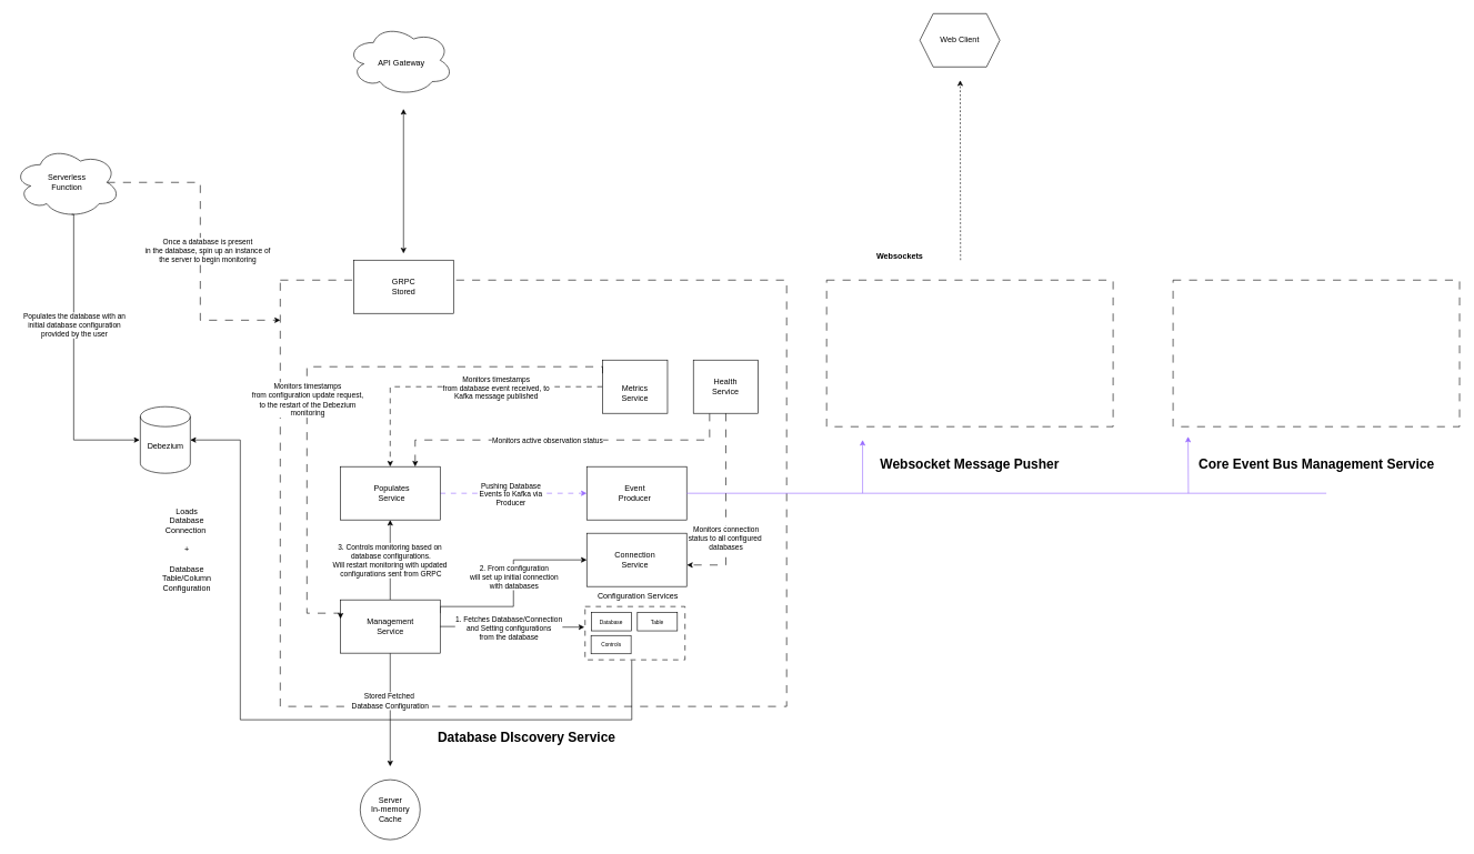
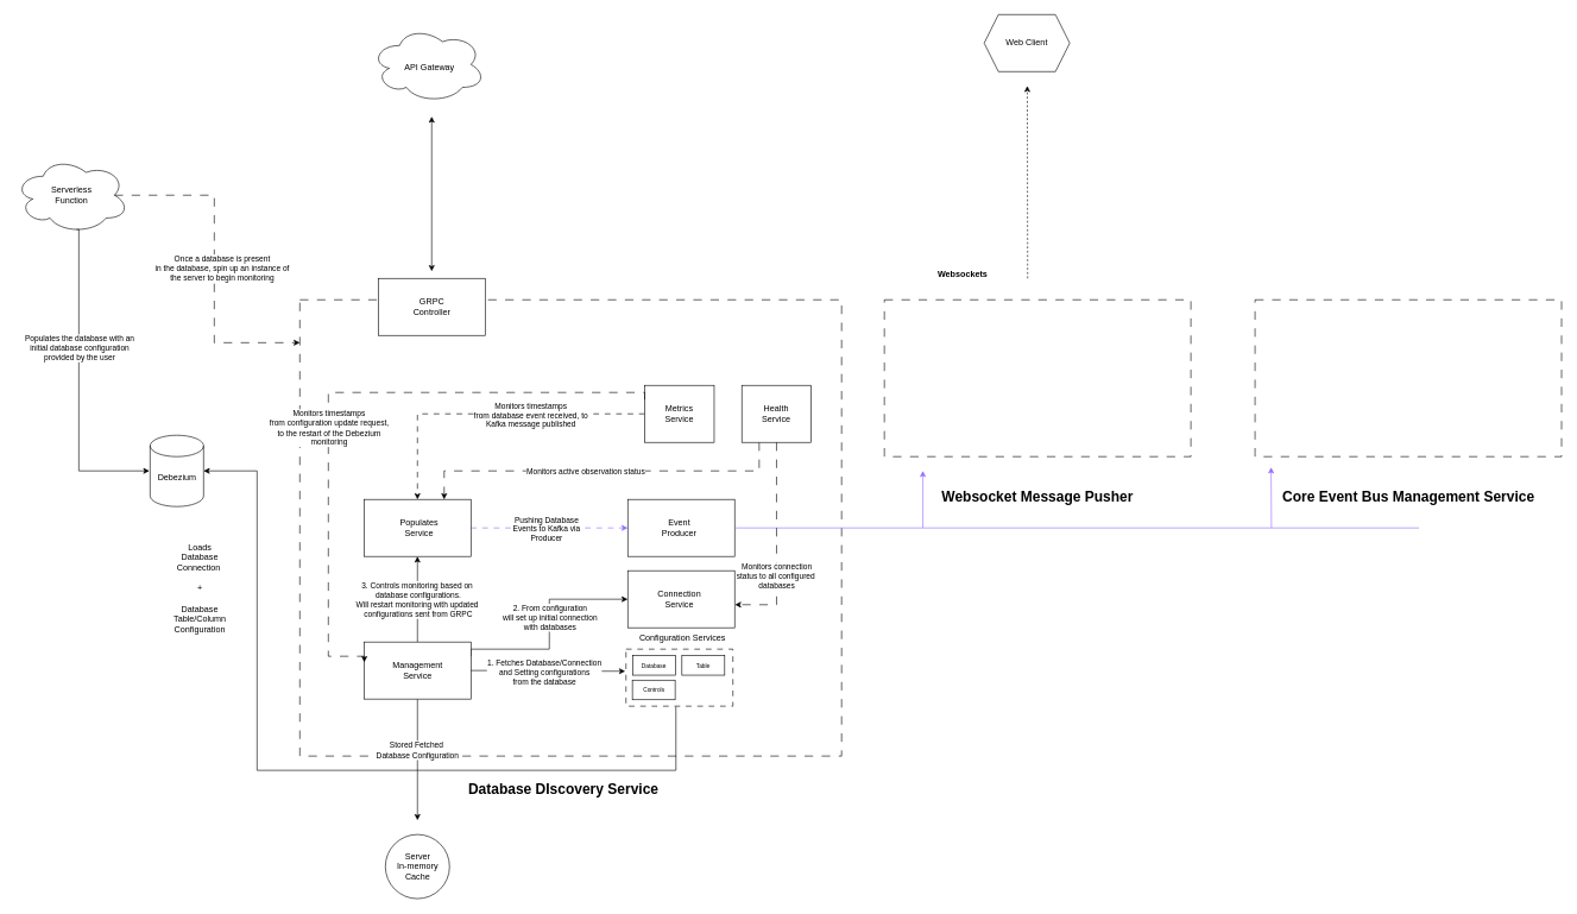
  <mxCell id="0" />
  <mxCell id="1" parent="0" />
  <mxCell id="2" value="" style="ellipse;shape=cloud;whiteSpace=wrap;html=1;" vertex="1" parent="1"><mxGeometry x="520" y="36.66" width="160" height="106.67" as="geometry" /></mxCell>
  <mxCell id="3" value="API Gateway" style="text;html=1;align=center;verticalAlign=middle;whiteSpace=wrap;rounded=0;" vertex="1" parent="1"><mxGeometry x="562" y="78.33" width="80" height="31.67" as="geometry" /></mxCell>
  <mxCell id="4" value="" style="group" vertex="1" connectable="0" parent="1"><mxGeometry x="210" y="610" width="75" height="100" as="geometry" /></mxCell>
  <mxCell id="5" value="" style="shape=cylinder3;whiteSpace=wrap;html=1;boundedLbl=1;backgroundOutline=1;size=15;" vertex="1" parent="4"><mxGeometry width="75" height="100" as="geometry" /></mxCell>
  <mxCell id="6" value="Debezium" style="text;html=1;align=center;verticalAlign=middle;whiteSpace=wrap;rounded=0;" vertex="1" parent="4"><mxGeometry x="8" y="45" width="60" height="30" as="geometry" /></mxCell>
  <mxCell id="7" value="" style="whiteSpace=wrap;html=1;fillColor=none;dashed=1;dashPattern=12 12;" vertex="1" parent="1"><mxGeometry x="420" y="420" width="760" height="640" as="geometry" /></mxCell>
  <mxCell id="8" value="" style="endArrow=classic;startArrow=classic;html=1;rounded=0;" edge="1" parent="1"><mxGeometry width="50" height="50" relative="1" as="geometry"><mxPoint x="605" y="380" as="sourcePoint" /><mxPoint x="605" y="163" as="targetPoint" /></mxGeometry></mxCell>
  <mxCell id="9" value="" style="endArrow=classic;html=1;rounded=0;dashed=1;" edge="1" parent="1"><mxGeometry width="50" height="50" relative="1" as="geometry"><mxPoint x="1441" y="390" as="sourcePoint" /><mxPoint x="1440.5" y="120" as="targetPoint" /></mxGeometry></mxCell>
  <mxCell id="10" value="&lt;b&gt;Websockets&lt;/b&gt;" style="text;html=1;align=center;verticalAlign=middle;whiteSpace=wrap;rounded=0;" vertex="1" parent="1"><mxGeometry x="1310" y="370" width="80" height="30" as="geometry" /></mxCell>
  <mxCell id="11" value="" style="whiteSpace=wrap;html=1;" vertex="1" parent="1"><mxGeometry x="530" y="390" width="150" height="80" as="geometry" /></mxCell>
  <mxCell id="12" style="edgeStyle=orthogonalEdgeStyle;rounded=0;orthogonalLoop=1;jettySize=auto;html=1;exitX=0.5;exitY=1;exitDx=0;exitDy=0;" edge="1" parent="1" source="18"><mxGeometry relative="1" as="geometry"><mxPoint x="585" y="1150" as="targetPoint" /></mxGeometry></mxCell>
  <mxCell id="13" value="Stored Fetched&amp;nbsp;&lt;div&gt;Database Configuration&lt;/div&gt;" style="edgeLabel;html=1;align=center;verticalAlign=middle;resizable=0;points=[];" vertex="1" connectable="0" parent="12"><mxGeometry x="-0.167" y="-1" relative="1" as="geometry"><mxPoint as="offset" /></mxGeometry></mxCell>
  <mxCell id="14" style="edgeStyle=orthogonalEdgeStyle;rounded=0;orthogonalLoop=1;jettySize=auto;html=1;exitX=0.5;exitY=0;exitDx=0;exitDy=0;entryX=0.5;entryY=1;entryDx=0;entryDy=0;" edge="1" parent="1" source="18" target="42"><mxGeometry relative="1" as="geometry" /></mxCell>
  <mxCell id="15" value="3. Controls monitoring based on&amp;nbsp;&lt;div&gt;database configurations.&lt;/div&gt;&lt;div&gt;Will restart monitoring with updated&amp;nbsp;&lt;/div&gt;&lt;div&gt;configurations sent from GRPC&lt;/div&gt;" style="edgeLabel;html=1;align=center;verticalAlign=middle;resizable=0;points=[];" vertex="1" connectable="0" parent="14"><mxGeometry x="0.117" relative="1" as="geometry"><mxPoint y="7" as="offset" /></mxGeometry></mxCell>
  <mxCell id="16" style="edgeStyle=orthogonalEdgeStyle;rounded=0;orthogonalLoop=1;jettySize=auto;html=1;exitX=1;exitY=0.25;exitDx=0;exitDy=0;entryX=0;entryY=0.5;entryDx=0;entryDy=0;" edge="1" parent="1" source="18" target="20"><mxGeometry relative="1" as="geometry"><Array as="points"><mxPoint x="660" y="910" /><mxPoint x="770" y="910" /><mxPoint x="770" y="840" /></Array></mxGeometry></mxCell>
  <mxCell id="17" value="2. From configuration&lt;div&gt;will set up initial connection&lt;/div&gt;&lt;div&gt;with databases&lt;/div&gt;" style="edgeLabel;html=1;align=center;verticalAlign=middle;resizable=0;points=[];" vertex="1" connectable="0" parent="16"><mxGeometry x="0.097" relative="1" as="geometry"><mxPoint as="offset" /></mxGeometry></mxCell>
  <mxCell id="18" value="" style="whiteSpace=wrap;html=1;" vertex="1" parent="1"><mxGeometry x="510" y="900" width="150" height="80" as="geometry" /></mxCell>
  <mxCell id="19" value="" style="whiteSpace=wrap;html=1;" vertex="1" parent="1"><mxGeometry x="880" y="700" width="150" height="80" as="geometry" /></mxCell>
  <mxCell id="20" value="" style="whiteSpace=wrap;html=1;" vertex="1" parent="1"><mxGeometry x="880" y="800" width="150" height="80" as="geometry" /></mxCell>
  <mxCell id="21" value="Management&lt;div&gt;Service&lt;/div&gt;" style="text;html=1;align=center;verticalAlign=middle;whiteSpace=wrap;rounded=0;" vertex="1" parent="1"><mxGeometry x="552.5" y="925" width="65" height="30" as="geometry" /></mxCell>
  <mxCell id="22" style="edgeStyle=orthogonalEdgeStyle;rounded=0;orthogonalLoop=1;jettySize=auto;html=1;entryX=1;entryY=0.5;entryDx=0;entryDy=0;entryPerimeter=0;exitX=0.467;exitY=1.008;exitDx=0;exitDy=0;exitPerimeter=0;" edge="1" parent="1" source="58" target="5"><mxGeometry relative="1" as="geometry"><Array as="points"><mxPoint x="948" y="1080" /><mxPoint x="360" y="1080" /><mxPoint x="360" y="660" /></Array></mxGeometry></mxCell>
  <mxCell id="23" value="Loads Database Connection&amp;nbsp;&lt;div&gt;&lt;br&gt;&lt;/div&gt;&lt;div&gt;+&lt;/div&gt;&lt;div&gt;&lt;br&gt;&lt;/div&gt;&lt;div&gt;Database Table/Column Configuration&lt;/div&gt;" style="text;html=1;align=center;verticalAlign=middle;whiteSpace=wrap;rounded=0;" vertex="1" parent="1"><mxGeometry x="250" y="810" width="60" height="30" as="geometry" /></mxCell>
  <mxCell id="24" value="Connection Service" style="text;html=1;align=center;verticalAlign=middle;whiteSpace=wrap;rounded=0;" vertex="1" parent="1"><mxGeometry x="920" y="825" width="65" height="30" as="geometry" /></mxCell>
  <mxCell id="25" value="" style="ellipse;whiteSpace=wrap;html=1;aspect=fixed;" vertex="1" parent="1"><mxGeometry x="540" y="1170" width="90" height="90" as="geometry" /></mxCell>
  <mxCell id="26" value="Server&lt;div&gt;In-memory Cache&lt;/div&gt;" style="text;html=1;align=center;verticalAlign=middle;whiteSpace=wrap;rounded=0;" vertex="1" parent="1"><mxGeometry x="552.5" y="1200" width="65" height="30" as="geometry" /></mxCell>
- <mxCell id="27" value="GRPC Stored" style="text;html=1;align=center;verticalAlign=middle;whiteSpace=wrap;rounded=0;" vertex="1" parent="1"><mxGeometry x="572.5" y="415" width="65" height="30" as="geometry" /></mxCell>
+ <mxCell id="27" value="GRPC Controller" style="text;html=1;align=center;verticalAlign=middle;whiteSpace=wrap;rounded=0;" vertex="1" parent="1"><mxGeometry x="572.5" y="415" width="65" height="30" as="geometry" /></mxCell>
  <mxCell id="28" value="" style="group" vertex="1" connectable="0" parent="1"><mxGeometry x="1370" y="20" width="120" height="80" as="geometry" /></mxCell>
  <mxCell id="29" value="" style="shape=hexagon;perimeter=hexagonPerimeter2;whiteSpace=wrap;html=1;fixedSize=1;" vertex="1" parent="28"><mxGeometry x="10" width="120" height="80" as="geometry" /></mxCell>
  <mxCell id="30" value="Web Client" style="text;html=1;align=center;verticalAlign=middle;whiteSpace=wrap;rounded=0;" vertex="1" parent="28"><mxGeometry x="30" y="25.0" width="80" height="30" as="geometry" /></mxCell>
  <mxCell id="31" value="" style="whiteSpace=wrap;html=1;fillColor=none;dashed=1;dashPattern=12 12;" vertex="1" parent="1"><mxGeometry x="1240" y="420" width="430" height="220" as="geometry" /></mxCell>
  <mxCell id="32" value="&lt;b&gt;Database DIscovery Service&lt;/b&gt;" style="text;html=1;align=center;verticalAlign=middle;whiteSpace=wrap;rounded=0;fontSize=20;" vertex="1" parent="1"><mxGeometry x="630" y="1090" width="320" height="30" as="geometry" /></mxCell>
  <mxCell id="33" value="&lt;b&gt;Websocket Message Pusher&lt;/b&gt;" style="text;html=1;align=center;verticalAlign=middle;whiteSpace=wrap;rounded=0;fontSize=20;" vertex="1" parent="1"><mxGeometry x="1295" y="680" width="320" height="30" as="geometry" /></mxCell>
  <mxCell id="34" value="" style="whiteSpace=wrap;html=1;fillColor=none;dashed=1;dashPattern=12 12;" vertex="1" parent="1"><mxGeometry x="1760" y="420" width="430" height="220" as="geometry" /></mxCell>
  <mxCell id="35" value="&lt;b&gt;Core Event Bus Management Service&lt;/b&gt;" style="text;html=1;align=center;verticalAlign=middle;whiteSpace=wrap;rounded=0;fontSize=20;" vertex="1" parent="1"><mxGeometry x="1782.5" y="680" width="385" height="30" as="geometry" /></mxCell>
  <mxCell id="36" value="" style="endArrow=none;html=1;rounded=0;fontColor=#7856FF;strokeColor=#976BFF;" edge="1" parent="1"><mxGeometry width="50" height="50" relative="1" as="geometry"><mxPoint x="1030" y="740" as="sourcePoint" /><mxPoint x="1990" y="740" as="targetPoint" /></mxGeometry></mxCell>
  <mxCell id="37" value="" style="endArrow=classic;html=1;rounded=0;fontColor=#7856FF;strokeColor=#976BFF;" edge="1" parent="1"><mxGeometry width="50" height="50" relative="1" as="geometry"><mxPoint x="1294" y="740" as="sourcePoint" /><mxPoint x="1294" y="660" as="targetPoint" /></mxGeometry></mxCell>
  <mxCell id="38" value="" style="endArrow=classic;html=1;rounded=0;fontColor=#7856FF;strokeColor=#976BFF;" edge="1" parent="1"><mxGeometry width="50" height="50" relative="1" as="geometry"><mxPoint x="1783" y="740" as="sourcePoint" /><mxPoint x="1782.5" y="655" as="targetPoint" /></mxGeometry></mxCell>
  <mxCell id="39" value="Event Producer" style="text;html=1;align=center;verticalAlign=middle;whiteSpace=wrap;rounded=0;" vertex="1" parent="1"><mxGeometry x="920" y="725" width="65" height="30" as="geometry" /></mxCell>
  <mxCell id="40" style="edgeStyle=orthogonalEdgeStyle;rounded=0;orthogonalLoop=1;jettySize=auto;html=1;entryX=0;entryY=0.5;entryDx=0;entryDy=0;strokeColor=#976BFF;dashed=1;dashPattern=8 8;" edge="1" parent="1" source="42" target="19"><mxGeometry relative="1" as="geometry" /></mxCell>
  <mxCell id="41" value="Pushing Database&lt;div&gt;Events to Kafka via&lt;/div&gt;&lt;div&gt;Producer&lt;/div&gt;" style="edgeLabel;html=1;align=center;verticalAlign=middle;resizable=0;points=[];" vertex="1" connectable="0" parent="40"><mxGeometry x="-0.042" y="-1" relative="1" as="geometry"><mxPoint as="offset" /></mxGeometry></mxCell>
  <mxCell id="42" value="" style="whiteSpace=wrap;html=1;" vertex="1" parent="1"><mxGeometry x="510" y="700" width="150" height="80" as="geometry" /></mxCell>
  <mxCell id="43" value="Populates Service" style="text;html=1;align=center;verticalAlign=middle;whiteSpace=wrap;rounded=0;" vertex="1" parent="1"><mxGeometry x="555" y="725" width="65" height="30" as="geometry" /></mxCell>
  <mxCell id="44" style="edgeStyle=orthogonalEdgeStyle;rounded=0;orthogonalLoop=1;jettySize=auto;html=1;entryX=0.5;entryY=0;entryDx=0;entryDy=0;exitX=0;exitY=0.5;exitDx=0;exitDy=0;dashed=1;dashPattern=8 8;" edge="1" parent="1" source="46" target="42"><mxGeometry relative="1" as="geometry" /></mxCell>
  <mxCell id="45" value="Monitors timestamps&lt;div&gt;from database event received, to&lt;/div&gt;&lt;div&gt;Kafka message published&lt;/div&gt;" style="edgeLabel;html=1;align=center;verticalAlign=middle;resizable=0;points=[];" vertex="1" connectable="0" parent="44"><mxGeometry x="-0.271" y="1" relative="1" as="geometry"><mxPoint as="offset" /></mxGeometry></mxCell>
  <mxCell id="46" value="" style="whiteSpace=wrap;html=1;" vertex="1" parent="1"><mxGeometry x="903.75" y="540" width="97.5" height="80" as="geometry" /></mxCell>
- <mxCell id="47" value="Metrics Service" style="text;html=1;align=center;verticalAlign=middle;whiteSpace=wrap;rounded=0;" vertex="1" parent="1"><mxGeometry x="920" y="575" width="65" height="30" as="geometry" /></mxCell>
+ <mxCell id="47" value="Metrics Service" style="text;html=1;align=center;verticalAlign=middle;whiteSpace=wrap;rounded=0;" vertex="1" parent="1"><mxGeometry x="920" y="565" width="65" height="30" as="geometry" /></mxCell>
  <mxCell id="48" style="edgeStyle=orthogonalEdgeStyle;rounded=0;orthogonalLoop=1;jettySize=auto;html=1;exitX=0.25;exitY=1;exitDx=0;exitDy=0;entryX=0.75;entryY=0;entryDx=0;entryDy=0;dashed=1;dashPattern=12 12;" edge="1" parent="1" source="50" target="42"><mxGeometry relative="1" as="geometry" /></mxCell>
  <mxCell id="49" value="Monitors active observation status" style="edgeLabel;html=1;align=center;verticalAlign=middle;resizable=0;points=[];" vertex="1" connectable="0" parent="48"><mxGeometry x="-0.038" y="-1" relative="1" as="geometry"><mxPoint x="-33" y="1" as="offset" /></mxGeometry></mxCell>
  <mxCell id="50" value="" style="whiteSpace=wrap;html=1;" vertex="1" parent="1"><mxGeometry x="1040" y="540" width="97.5" height="80" as="geometry" /></mxCell>
  <mxCell id="51" value="Health Service" style="text;html=1;align=center;verticalAlign=middle;whiteSpace=wrap;rounded=0;" vertex="1" parent="1"><mxGeometry x="1056.25" y="565" width="65" height="30" as="geometry" /></mxCell>
  <mxCell id="52" style="edgeStyle=orthogonalEdgeStyle;rounded=0;orthogonalLoop=1;jettySize=auto;html=1;exitX=0.5;exitY=1;exitDx=0;exitDy=0;entryX=1.003;entryY=0.596;entryDx=0;entryDy=0;entryPerimeter=0;dashed=1;dashPattern=12 12;" edge="1" parent="1" source="50" target="20"><mxGeometry relative="1" as="geometry" /></mxCell>
  <mxCell id="53" value="Monitors connection&lt;div&gt;status to all configured&amp;nbsp;&lt;/div&gt;&lt;div&gt;databases&lt;/div&gt;" style="edgeLabel;html=1;align=center;verticalAlign=middle;resizable=0;points=[];" vertex="1" connectable="0" parent="52"><mxGeometry x="0.237" y="2" relative="1" as="geometry"><mxPoint x="-2" y="11" as="offset" /></mxGeometry></mxCell>
  <mxCell id="54" style="edgeStyle=orthogonalEdgeStyle;rounded=0;orthogonalLoop=1;jettySize=auto;html=1;exitX=0;exitY=0.25;exitDx=0;exitDy=0;entryX=0.003;entryY=0.355;entryDx=0;entryDy=0;entryPerimeter=0;dashed=1;dashPattern=12 12;" edge="1" parent="1" source="46" target="18"><mxGeometry relative="1" as="geometry"><Array as="points"><mxPoint x="904" y="550" /><mxPoint x="460" y="550" /><mxPoint x="460" y="920" /><mxPoint x="510" y="920" /></Array></mxGeometry></mxCell>
  <mxCell id="55" value="Monitors timestamps&lt;div&gt;from configuration update request,&lt;/div&gt;&lt;div&gt;to the restart of the Debezium&lt;/div&gt;&lt;div&gt;monitoring&lt;/div&gt;" style="edgeLabel;html=1;align=center;verticalAlign=middle;resizable=0;points=[];" vertex="1" connectable="0" parent="54"><mxGeometry x="0.139" relative="1" as="geometry"><mxPoint as="offset" /></mxGeometry></mxCell>
  <mxCell id="56" value="" style="ellipse;shape=cloud;whiteSpace=wrap;html=1;" vertex="1" parent="1"><mxGeometry x="20" y="220" width="160" height="106.67" as="geometry" /></mxCell>
  <mxCell id="57" value="Serverless Function" style="text;html=1;align=center;verticalAlign=middle;whiteSpace=wrap;rounded=0;" vertex="1" parent="1"><mxGeometry x="60" y="257.5" width="80" height="31.67" as="geometry" /></mxCell>
  <mxCell id="58" value="" style="whiteSpace=wrap;html=1;fillColor=none;dashed=1;dashPattern=8 8;" vertex="1" parent="1"><mxGeometry x="877.5" y="910" width="150" height="80" as="geometry" /></mxCell>
  <mxCell id="59" value="Configuration&amp;nbsp;&lt;span style=&quot;background-color: transparent; color: light-dark(rgb(0, 0, 0), rgb(255, 255, 255));&quot;&gt;Services&lt;/span&gt;" style="text;html=1;align=center;verticalAlign=middle;whiteSpace=wrap;rounded=0;" vertex="1" parent="1"><mxGeometry x="886.5" y="880" width="140" height="30" as="geometry" /></mxCell>
  <mxCell id="60" style="edgeStyle=orthogonalEdgeStyle;rounded=0;orthogonalLoop=1;jettySize=auto;html=1;exitX=1;exitY=0.5;exitDx=0;exitDy=0;entryX=-0.007;entryY=0.387;entryDx=0;entryDy=0;entryPerimeter=0;" edge="1" parent="1" source="18" target="58"><mxGeometry relative="1" as="geometry" /></mxCell>
  <mxCell id="61" value="1. Fetches Database/Connection&lt;div&gt;and Setting configurations&lt;/div&gt;&lt;div&gt;from the database&lt;/div&gt;" style="edgeLabel;html=1;align=center;verticalAlign=middle;resizable=0;points=[];" vertex="1" connectable="0" parent="60"><mxGeometry x="-0.059" y="-2" relative="1" as="geometry"><mxPoint as="offset" /></mxGeometry></mxCell>
  <mxCell id="62" style="edgeStyle=orthogonalEdgeStyle;rounded=0;orthogonalLoop=1;jettySize=auto;html=1;exitX=0.55;exitY=0.95;exitDx=0;exitDy=0;exitPerimeter=0;entryX=0;entryY=0.5;entryDx=0;entryDy=0;entryPerimeter=0;" edge="1" parent="1"><mxGeometry relative="1" as="geometry"><mxPoint x="107" y="321.336" as="sourcePoint" /><mxPoint x="209" y="660" as="targetPoint" /><Array as="points"><mxPoint x="110" y="321" /><mxPoint x="110" y="660" /></Array></mxGeometry></mxCell>
  <mxCell id="63" value="Populates the database with an&lt;div&gt;initial database configuration&lt;/div&gt;&lt;div&gt;provided by the user&lt;/div&gt;" style="edgeLabel;html=1;align=center;verticalAlign=middle;resizable=0;points=[];" vertex="1" connectable="0" parent="62"><mxGeometry x="-0.233" relative="1" as="geometry"><mxPoint as="offset" /></mxGeometry></mxCell>
  <mxCell id="64" style="edgeStyle=orthogonalEdgeStyle;rounded=0;orthogonalLoop=1;jettySize=auto;html=1;exitX=0.875;exitY=0.5;exitDx=0;exitDy=0;exitPerimeter=0;entryX=0;entryY=0.094;entryDx=0;entryDy=0;entryPerimeter=0;dashed=1;dashPattern=12 12;" edge="1" parent="1" source="56" target="7"><mxGeometry relative="1" as="geometry" /></mxCell>
  <mxCell id="65" value="Once a database is present&lt;div&gt;in the database, spin up an instance of&lt;/div&gt;&lt;div&gt;the server to begin monitoring&lt;/div&gt;" style="edgeLabel;html=1;align=center;verticalAlign=middle;resizable=0;points=[];" vertex="1" connectable="0" parent="64"><mxGeometry x="-0.038" y="3" relative="1" as="geometry"><mxPoint x="7" y="17" as="offset" /></mxGeometry></mxCell>
  <mxCell id="66" value="" style="whiteSpace=wrap;html=1;" vertex="1" parent="1"><mxGeometry x="887" y="919" width="60" height="27.5" as="geometry" /></mxCell>
  <mxCell id="67" value="" style="whiteSpace=wrap;html=1;" vertex="1" parent="1"><mxGeometry x="956" y="919" width="60" height="27.5" as="geometry" /></mxCell>
  <mxCell id="68" value="" style="whiteSpace=wrap;html=1;" vertex="1" parent="1"><mxGeometry x="886.5" y="953.5" width="60" height="27.5" as="geometry" /></mxCell>
  <mxCell id="69" value="&lt;span style=&quot;font-size: 8px;&quot;&gt;Database&lt;/span&gt;" style="text;html=1;align=center;verticalAlign=middle;whiteSpace=wrap;rounded=0;" vertex="1" parent="1"><mxGeometry x="892" y="929.5" width="50" height="6.5" as="geometry" /></mxCell>
  <mxCell id="70" value="&lt;font style=&quot;font-size: 8px;&quot;&gt;Table&lt;/font&gt;" style="text;html=1;align=center;verticalAlign=middle;whiteSpace=wrap;rounded=0;" vertex="1" parent="1"><mxGeometry x="961" y="929.5" width="50" height="6.5" as="geometry" /></mxCell>
  <mxCell id="71" value="&lt;span style=&quot;font-size: 8px;&quot;&gt;Controls&lt;/span&gt;" style="text;html=1;align=center;verticalAlign=middle;whiteSpace=wrap;rounded=0;" vertex="1" parent="1"><mxGeometry x="892" y="964" width="50" height="6.5" as="geometry" /></mxCell>
